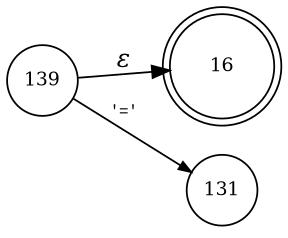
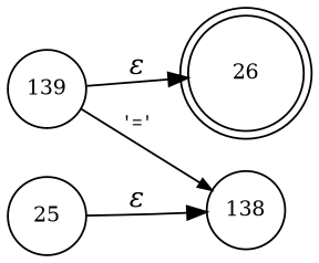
  digraph {
    rankdir=LR
    node [fixedsize=true fontsize=11 shape=circle peripheries=1]
    edge [fontname="Times-Italic"]
-   n1 [label=16 shape=doublecircle width=.6 peripheries=""]
-   n3 [label=131 width=.55]
+   n1 [label=26 shape=doublecircle width=.6 peripheries=""]
+   n2 [label=25 width=.55]
+   n3 [label=138 width=.55]
    n4 [label=139 width=.55]
+   n2 -> n3 [label="&epsilon;"]
    n4 -> n1 [label="&epsilon;"]
    n4 -> n3 [arrowhead=normal arrowsize=.7 fontname=Courier fontsize=11 label="'='"]
  }
